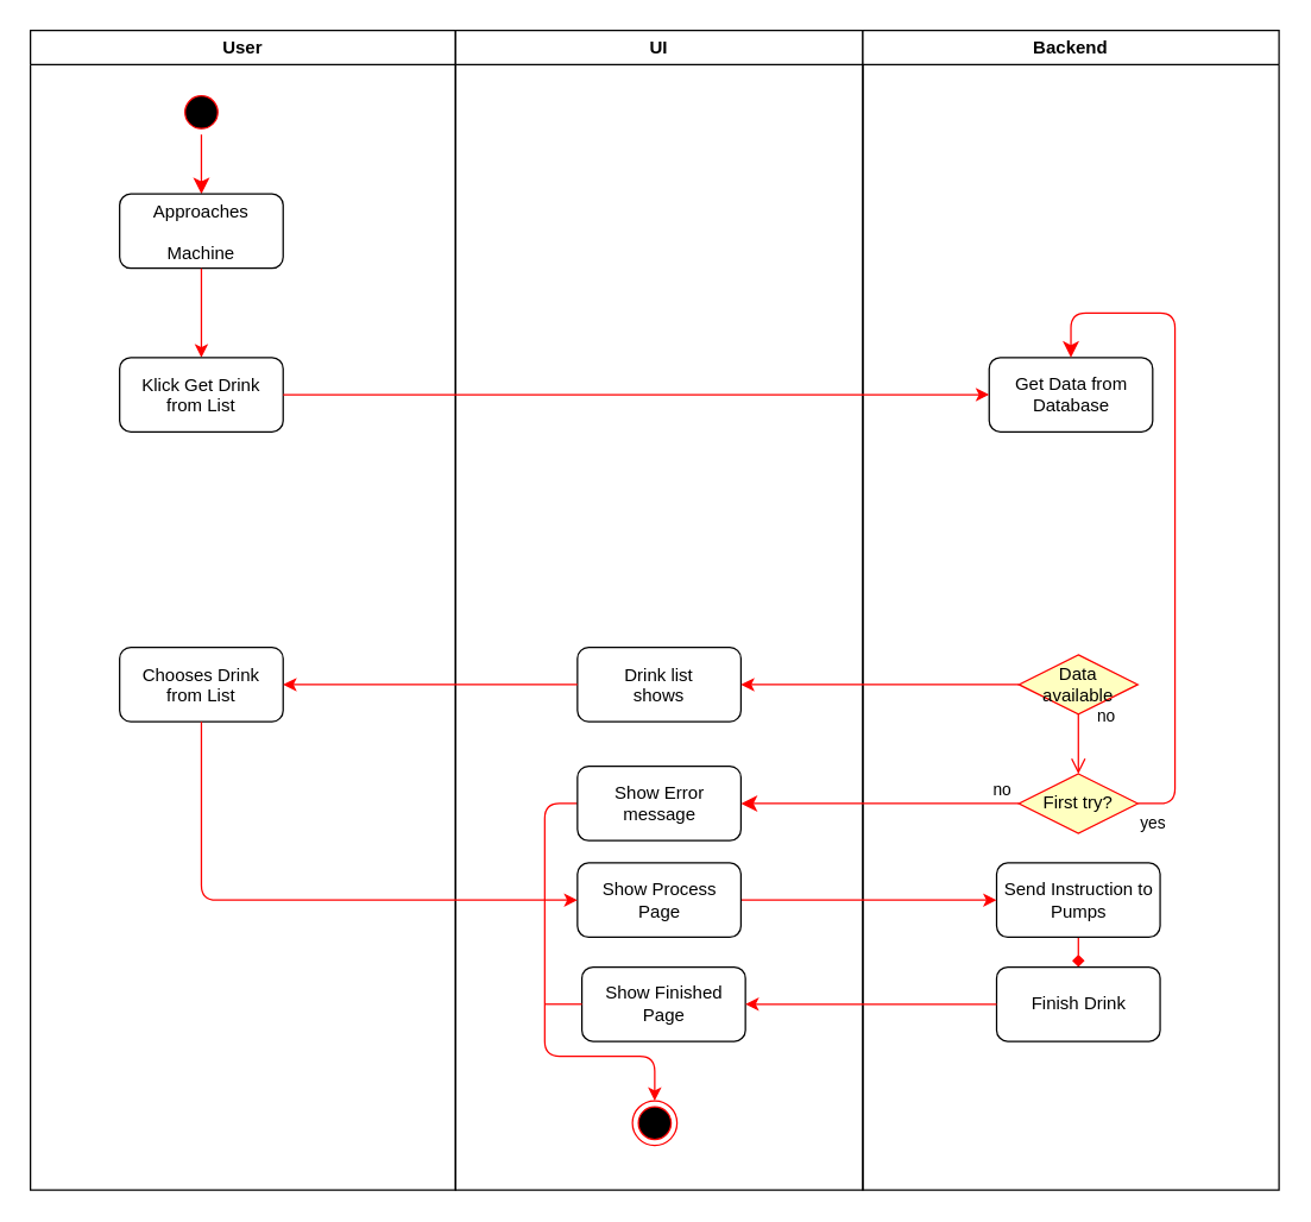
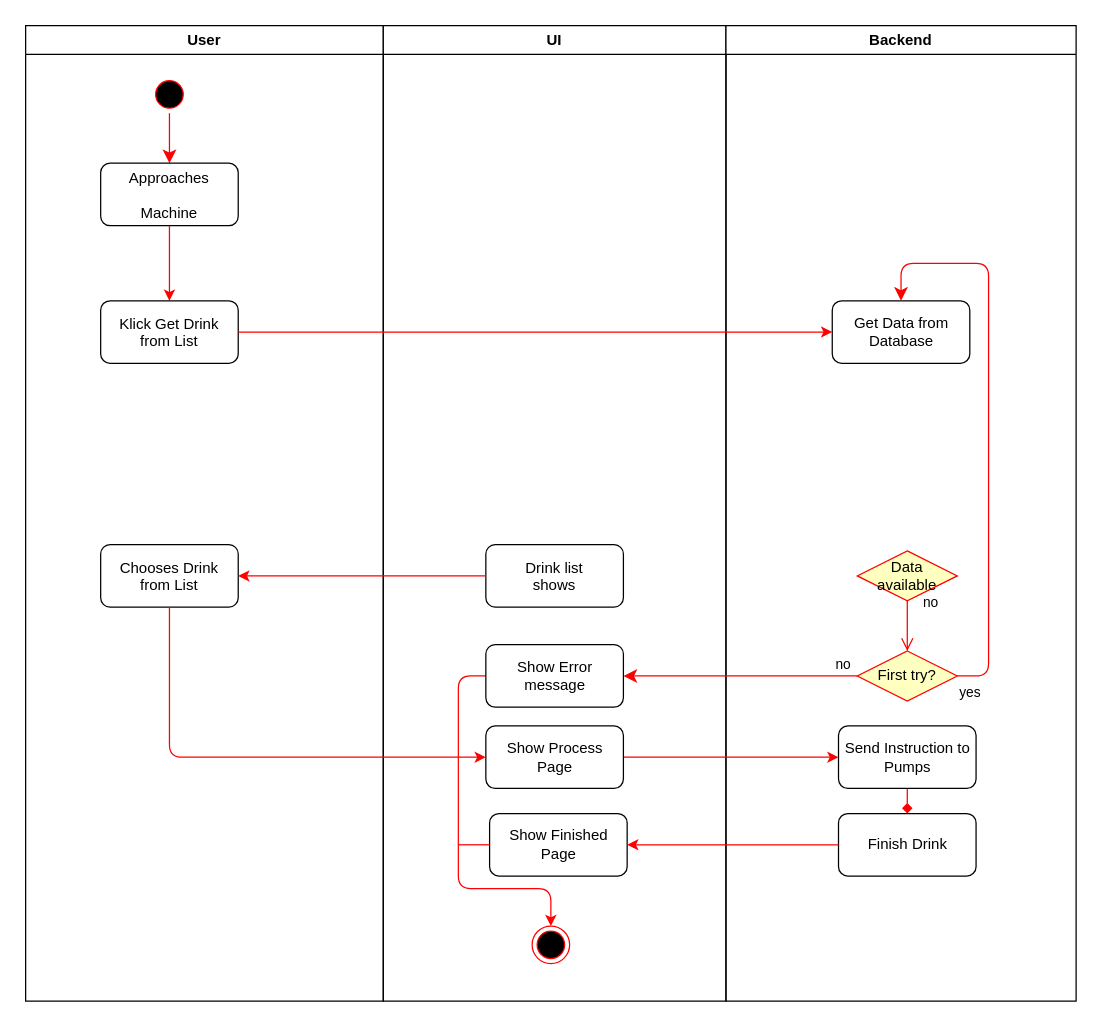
  <mxCell id="0" />
  <mxCell id="1" parent="0" />
  <mxCell id="2" value="User" style="swimlane;whiteSpace=wrap" parent="1" vertex="1"><mxGeometry x="20" y="20" width="286" height="780" as="geometry" /></mxCell>
  <mxCell id="3" value="" style="ellipse;shape=startState;fillColor=#000000;strokeColor=#ff0000;" parent="2" vertex="1"><mxGeometry x="100" y="40" width="30" height="30" as="geometry" /></mxCell>
  <mxCell id="4" value="" style="edgeStyle=elbowEdgeStyle;elbow=horizontal;verticalAlign=bottom;endArrow=classic;endSize=8;strokeColor=#FF0000;endFill=1;rounded=0" parent="2" source="3" target="5" edge="1"><mxGeometry x="100" y="40" as="geometry"><mxPoint x="115" y="110" as="targetPoint" /></mxGeometry></mxCell>
  <mxCell id="5" value="Approaches &#10;&#10;Machine" style="rounded=1;" parent="2" vertex="1"><mxGeometry x="60" y="110" width="110" height="50" as="geometry" /></mxCell>
  <mxCell id="6" value="" style="endArrow=classic;strokeColor=#FF0000;endFill=1;rounded=0;entryX=0.5;entryY=0;entryDx=0;entryDy=0;" parent="2" source="5" target="7" edge="1"><mxGeometry relative="1" as="geometry"><mxPoint x="115" y="220" as="targetPoint" /></mxGeometry></mxCell>
  <mxCell id="7" value="Klick Get Drink&#10;from List" style="rounded=1;" parent="2" vertex="1"><mxGeometry x="60" y="220" width="110" height="50" as="geometry" /></mxCell>
  <mxCell id="8" value="Chooses Drink&#10;from List" style="rounded=1;" vertex="1" parent="2"><mxGeometry x="60" y="415" width="110" height="50" as="geometry" /></mxCell>
  <mxCell id="9" value="UI" style="swimlane;whiteSpace=wrap;startSize=23;" parent="1" vertex="1"><mxGeometry x="306" y="20" width="274" height="780" as="geometry" /></mxCell>
  <mxCell id="10" value="Drink list &#10;shows" style="rounded=1;" parent="9" vertex="1"><mxGeometry x="82" y="415" width="110" height="50" as="geometry" /></mxCell>
  <mxCell id="11" value="" style="ellipse;shape=endState;fillColor=#000000;strokeColor=#ff0000" parent="9" vertex="1"><mxGeometry x="119" y="720" width="30" height="30" as="geometry" /></mxCell>
  <mxCell id="12" style="edgeStyle=orthogonalEdgeStyle;rounded=1;orthogonalLoop=1;jettySize=auto;html=1;entryX=0.5;entryY=0;entryDx=0;entryDy=0;exitX=0;exitY=0.5;exitDx=0;exitDy=0;strokeColor=#FF0000;" parent="9" source="13" target="11" edge="1"><mxGeometry relative="1" as="geometry"><Array as="points"><mxPoint x="60" y="520" /><mxPoint x="60" y="690" /><mxPoint x="134" y="690" /></Array></mxGeometry></mxCell>
  <mxCell id="13" value="&lt;div&gt;Show Error &lt;br&gt;&lt;/div&gt;&lt;div&gt;message&lt;/div&gt;" style="html=1;rounded=1;" parent="9" vertex="1"><mxGeometry x="82" y="495" width="110" height="50" as="geometry" /></mxCell>
  <mxCell id="14" value="&lt;div&gt;Show Finished&lt;/div&gt;&lt;div&gt;Page&lt;/div&gt;" style="html=1;rounded=1;" vertex="1" parent="9"><mxGeometry x="85" y="630" width="110" height="50" as="geometry" /></mxCell>
  <mxCell id="15" value="Backend" style="swimlane;whiteSpace=wrap;startSize=23;" parent="1" vertex="1"><mxGeometry x="580" y="20" width="280" height="780" as="geometry" /></mxCell>
  <mxCell id="16" value="&lt;div&gt;Get Data from&lt;/div&gt;&lt;div&gt;Database&lt;br&gt;&lt;/div&gt;" style="html=1;rounded=1;" parent="15" vertex="1"><mxGeometry x="85" y="220" width="110" height="50" as="geometry" /></mxCell>
  <mxCell id="17" value="&lt;div&gt;Data&lt;/div&gt;&lt;div&gt;available&lt;br&gt;&lt;/div&gt;" style="rhombus;whiteSpace=wrap;html=1;fillColor=#ffffc0;strokeColor=#ff0000;" parent="15" vertex="1"><mxGeometry x="105" y="420" width="80" height="40" as="geometry" /></mxCell>
  <mxCell id="18" value="no" style="edgeStyle=orthogonalEdgeStyle;html=1;align=left;verticalAlign=bottom;endArrow=open;endSize=8;strokeColor=#ff0000;exitX=0.5;exitY=1;exitDx=0;exitDy=0;" parent="15" source="17" edge="1"><mxGeometry x="-0.5" y="11" relative="1" as="geometry"><mxPoint x="145" y="500" as="targetPoint" /><mxPoint as="offset" /></mxGeometry></mxCell>
  <mxCell id="19" value="First try?" style="rhombus;whiteSpace=wrap;html=1;fillColor=#ffffc0;strokeColor=#ff0000;" parent="15" vertex="1"><mxGeometry x="105" y="500" width="80" height="40" as="geometry" /></mxCell>
  <mxCell id="20" value="yes" style="edgeStyle=orthogonalEdgeStyle;html=1;align=left;verticalAlign=top;endArrow=classic;endSize=8;strokeColor=#ff0000;entryX=0.5;entryY=0;entryDx=0;entryDy=0;endFill=1;" parent="15" source="19" target="16" edge="1"><mxGeometry x="-1" relative="1" as="geometry"><mxPoint x="145" y="600" as="targetPoint" /><Array as="points"><mxPoint x="210" y="520" /><mxPoint x="210" y="190" /><mxPoint x="140" y="190" /></Array></mxGeometry></mxCell>
  <mxCell id="21" style="edgeStyle=orthogonalEdgeStyle;rounded=0;orthogonalLoop=1;jettySize=auto;html=1;exitX=0.5;exitY=1;exitDx=0;exitDy=0;entryX=0.5;entryY=0;entryDx=0;entryDy=0;strokeColor=#FF0000;endArrow=diamond;" edge="1" parent="15" source="22" target="23"><mxGeometry relative="1" as="geometry" /></mxCell>
  <mxCell id="22" value="&lt;div&gt;Send Instruction to &lt;br&gt;&lt;/div&gt;&lt;div&gt;Pumps&lt;br&gt;&lt;/div&gt;" style="html=1;rounded=1;" parent="15" vertex="1"><mxGeometry x="90" y="560" width="110" height="50" as="geometry" /></mxCell>
  <mxCell id="23" value="Finish Drink" style="html=1;rounded=1;" vertex="1" parent="15"><mxGeometry x="90" y="630" width="110" height="50" as="geometry" /></mxCell>
  <mxCell id="24" style="edgeStyle=orthogonalEdgeStyle;rounded=0;orthogonalLoop=1;jettySize=auto;html=1;entryX=0;entryY=0.5;entryDx=0;entryDy=0;strokeColor=#FF0000;" parent="1" source="7" target="16" edge="1"><mxGeometry relative="1" as="geometry" /></mxCell>
  <mxCell id="25" value="no" style="edgeStyle=orthogonalEdgeStyle;html=1;align=left;verticalAlign=bottom;endArrow=classic;endSize=8;strokeColor=#ff0000;exitX=0;exitY=0.5;exitDx=0;exitDy=0;entryX=1;entryY=0.5;entryDx=0;entryDy=0;endFill=1;" parent="1" source="19" target="13" edge="1"><mxGeometry x="-0.797" relative="1" as="geometry"><mxPoint x="496" y="540" as="targetPoint" /><mxPoint as="offset" /></mxGeometry></mxCell>
  <mxCell id="26" style="edgeStyle=orthogonalEdgeStyle;rounded=1;orthogonalLoop=1;jettySize=auto;html=1;entryX=1;entryY=0.5;entryDx=0;entryDy=0;strokeColor=#FF0000;" edge="1" parent="1" source="23" target="14"><mxGeometry relative="1" as="geometry" /></mxCell>
  <mxCell id="27" value="" style="endArrow=none;html=1;strokeColor=#FF0000;entryX=0;entryY=0.5;entryDx=0;entryDy=0;" edge="1" parent="1" target="14"><mxGeometry width="50" height="50" relative="1" as="geometry"><mxPoint x="366" y="675" as="sourcePoint" /><mxPoint x="66" y="820" as="targetPoint" /></mxGeometry></mxCell>
- <mxCell id="28" style="edgeStyle=orthogonalEdgeStyle;rounded=1;orthogonalLoop=1;jettySize=auto;html=1;entryX=1;entryY=0.5;entryDx=0;entryDy=0;strokeColor=#FF0000;" edge="1" parent="1" source="17" target="10"><mxGeometry relative="1" as="geometry" /></mxCell>
  <mxCell id="29" style="edgeStyle=orthogonalEdgeStyle;rounded=1;orthogonalLoop=1;jettySize=auto;html=1;entryX=1;entryY=0.5;entryDx=0;entryDy=0;strokeColor=#FF0000;" edge="1" parent="1" source="10" target="8"><mxGeometry relative="1" as="geometry" /></mxCell>
  <mxCell id="30" style="edgeStyle=orthogonalEdgeStyle;rounded=1;orthogonalLoop=1;jettySize=auto;html=1;entryX=0;entryY=0.5;entryDx=0;entryDy=0;strokeColor=#FF0000;exitX=1;exitY=0.5;exitDx=0;exitDy=0;" edge="1" parent="1" source="31" target="22"><mxGeometry relative="1" as="geometry" /></mxCell>
  <mxCell id="31" value="&lt;div&gt;Show Process&lt;/div&gt;&lt;div&gt;Page&lt;br&gt;&lt;/div&gt;" style="html=1;rounded=1;" vertex="1" parent="1"><mxGeometry x="388" y="580" width="110" height="50" as="geometry" /></mxCell>
  <mxCell id="32" style="edgeStyle=orthogonalEdgeStyle;rounded=1;orthogonalLoop=1;jettySize=auto;html=1;entryX=0;entryY=0.5;entryDx=0;entryDy=0;strokeColor=#FF0000;exitX=0.5;exitY=1;exitDx=0;exitDy=0;" edge="1" parent="1" source="8" target="31"><mxGeometry relative="1" as="geometry"><mxPoint x="135" y="485" as="sourcePoint" /><mxPoint x="670" y="605" as="targetPoint" /></mxGeometry></mxCell>
